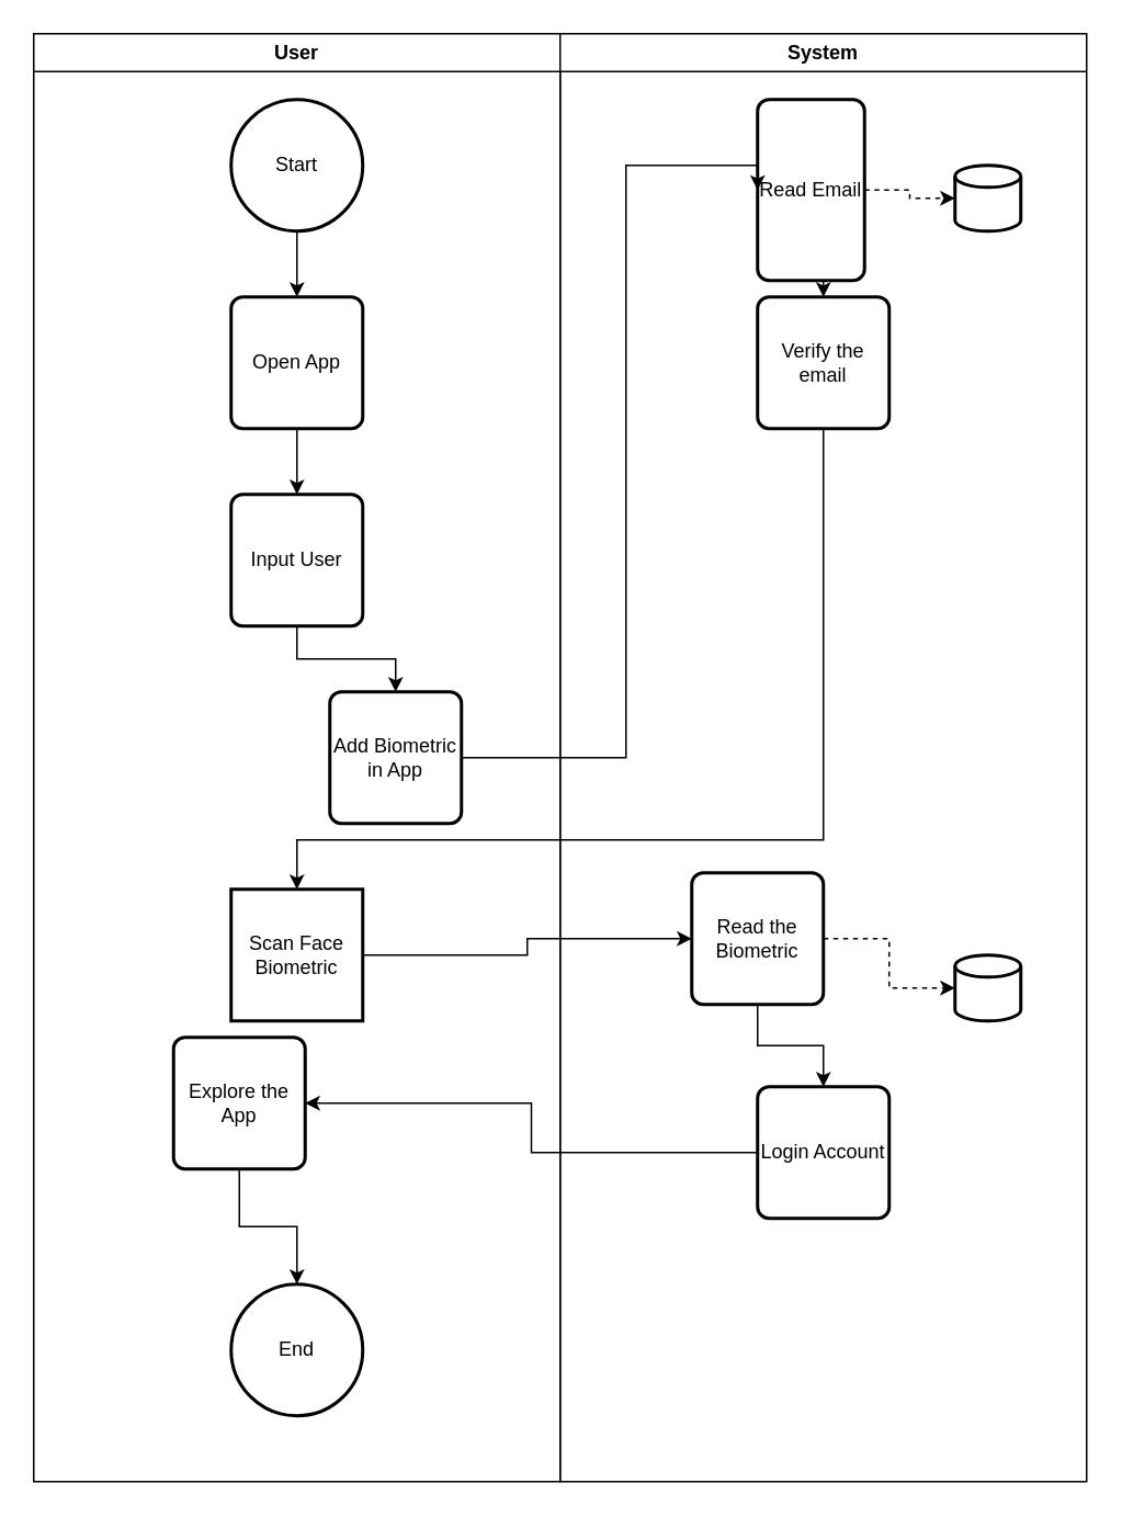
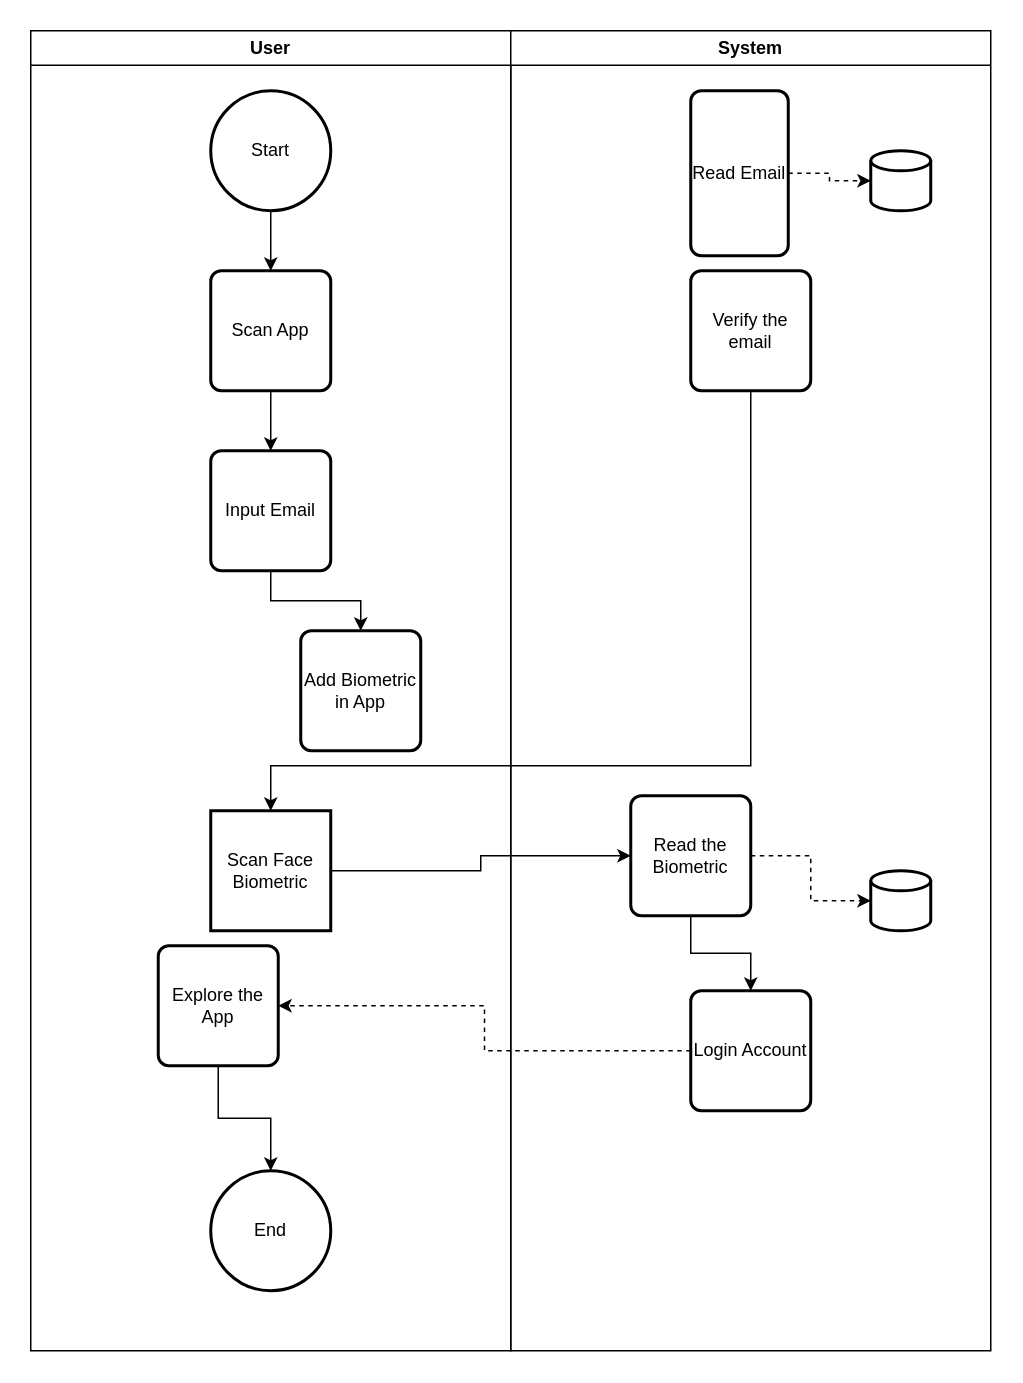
  <mxCell id="0" />
  <mxCell id="1" parent="0" />
  <mxCell id="2" value="User" style="swimlane;whiteSpace=wrap;html=1;" vertex="1" parent="1"><mxGeometry x="20" y="20" width="320" height="880" as="geometry"><mxRectangle x="80" y="80" width="150" height="30" as="alternateBounds" /></mxGeometry></mxCell>
  <mxCell id="3" value="Start" style="strokeWidth=2;html=1;shape=mxgraph.flowchart.start_2;whiteSpace=wrap;" vertex="1" parent="2"><mxGeometry x="120" y="40" width="80" height="80" as="geometry" /></mxCell>
- <mxCell id="4" value="Open App" style="rounded=1;whiteSpace=wrap;html=1;absoluteArcSize=1;arcSize=14;strokeWidth=2;" vertex="1" parent="2"><mxGeometry x="120" y="160" width="80" height="80" as="geometry" /></mxCell>
+ <mxCell id="4" value="Scan App" style="rounded=1;whiteSpace=wrap;html=1;absoluteArcSize=1;arcSize=14;strokeWidth=2;" vertex="1" parent="2"><mxGeometry x="120" y="160" width="80" height="80" as="geometry" /></mxCell>
  <mxCell id="5" style="edgeStyle=orthogonalEdgeStyle;rounded=0;orthogonalLoop=1;jettySize=auto;html=1;exitX=0.5;exitY=1;exitDx=0;exitDy=0;exitPerimeter=0;entryX=0.5;entryY=0;entryDx=0;entryDy=0;" edge="1" parent="2" source="3" target="4"><mxGeometry relative="1" as="geometry" /></mxCell>
- <mxCell id="6" value="Input User" style="rounded=1;whiteSpace=wrap;html=1;absoluteArcSize=1;arcSize=14;strokeWidth=2;" vertex="1" parent="2"><mxGeometry x="120" y="280" width="80" height="80" as="geometry" /></mxCell>
+ <mxCell id="6" value="Input Email" style="rounded=1;whiteSpace=wrap;html=1;absoluteArcSize=1;arcSize=14;strokeWidth=2;" vertex="1" parent="2"><mxGeometry x="120" y="280" width="80" height="80" as="geometry" /></mxCell>
  <mxCell id="7" style="edgeStyle=orthogonalEdgeStyle;rounded=0;orthogonalLoop=1;jettySize=auto;html=1;exitX=0.5;exitY=1;exitDx=0;exitDy=0;entryX=0.5;entryY=0;entryDx=0;entryDy=0;" edge="1" parent="2" source="4" target="6"><mxGeometry relative="1" as="geometry" /></mxCell>
  <mxCell id="8" value="Add Biometric in App" style="rounded=1;whiteSpace=wrap;html=1;absoluteArcSize=1;arcSize=14;strokeWidth=2;" vertex="1" parent="2"><mxGeometry x="180" y="400" width="80" height="80" as="geometry" /></mxCell>
  <mxCell id="9" style="edgeStyle=orthogonalEdgeStyle;rounded=0;orthogonalLoop=1;jettySize=auto;html=1;exitX=0.5;exitY=1;exitDx=0;exitDy=0;entryX=0.5;entryY=0;entryDx=0;entryDy=0;" edge="1" parent="2" source="6" target="8"><mxGeometry relative="1" as="geometry" /></mxCell>
  <mxCell id="10" value="Scan Face Biometric" style="whiteSpace=wrap;html=1;absoluteArcSize=1;arcSize=14;strokeWidth=2;rounded=0;" vertex="1" parent="2"><mxGeometry x="120" y="520" width="80" height="80" as="geometry" /></mxCell>
  <mxCell id="11" style="edgeStyle=orthogonalEdgeStyle;rounded=0;orthogonalLoop=1;jettySize=auto;html=1;exitX=0.5;exitY=1;exitDx=0;exitDy=0;entryX=0.5;entryY=0;entryDx=0;entryDy=0;entryPerimeter=0;" edge="1" parent="2" source="12" target="13"><mxGeometry relative="1" as="geometry" /></mxCell>
  <mxCell id="12" value="Explore the App" style="rounded=1;whiteSpace=wrap;html=1;absoluteArcSize=1;arcSize=14;strokeWidth=2;" vertex="1" parent="2"><mxGeometry x="85" y="610" width="80" height="80" as="geometry" /></mxCell>
  <mxCell id="13" value="End" style="strokeWidth=2;html=1;shape=mxgraph.flowchart.start_2;whiteSpace=wrap;" vertex="1" parent="2"><mxGeometry x="120" y="760" width="80" height="80" as="geometry" /></mxCell>
  <mxCell id="14" value="System" style="swimlane;whiteSpace=wrap;html=1;startSize=23;" vertex="1" parent="1"><mxGeometry x="340" y="20" width="320" height="880" as="geometry"><mxRectangle x="80" y="80" width="150" height="30" as="alternateBounds" /></mxGeometry></mxCell>
  <mxCell id="15" style="edgeStyle=orthogonalEdgeStyle;rounded=0;orthogonalLoop=1;jettySize=auto;html=1;exitX=1;exitY=0.5;exitDx=0;exitDy=0;entryX=0;entryY=0.5;entryDx=0;entryDy=0;entryPerimeter=0;dashed=1;" edge="1" parent="14" source="17" target="18"><mxGeometry relative="1" as="geometry" /></mxCell>
- <mxCell id="16" style="edgeStyle=orthogonalEdgeStyle;rounded=0;orthogonalLoop=1;jettySize=auto;html=1;exitX=0.5;exitY=1;exitDx=0;exitDy=0;entryX=0.5;entryY=0;entryDx=0;entryDy=0;" edge="1" parent="14" source="17" target="19"><mxGeometry relative="1" as="geometry" /></mxCell>
  <mxCell id="17" value="Read Email" style="rounded=1;whiteSpace=wrap;html=1;absoluteArcSize=1;arcSize=14;strokeWidth=2;" vertex="1" parent="14"><mxGeometry x="120" y="40" width="65" height="110" as="geometry" /></mxCell>
  <mxCell id="18" value="" style="strokeWidth=2;html=1;shape=mxgraph.flowchart.database;whiteSpace=wrap;" vertex="1" parent="14"><mxGeometry x="240" y="80" width="40" height="40" as="geometry" /></mxCell>
  <mxCell id="19" value="Verify the email" style="rounded=1;whiteSpace=wrap;html=1;absoluteArcSize=1;arcSize=14;strokeWidth=2;" vertex="1" parent="14"><mxGeometry x="120" y="160" width="80" height="80" as="geometry" /></mxCell>
  <mxCell id="20" style="edgeStyle=orthogonalEdgeStyle;rounded=0;orthogonalLoop=1;jettySize=auto;html=1;exitX=1;exitY=0.5;exitDx=0;exitDy=0;entryX=0;entryY=0.5;entryDx=0;entryDy=0;entryPerimeter=0;dashed=1;" edge="1" parent="14" source="22" target="23"><mxGeometry relative="1" as="geometry" /></mxCell>
  <mxCell id="21" style="edgeStyle=orthogonalEdgeStyle;rounded=0;orthogonalLoop=1;jettySize=auto;html=1;exitX=0.5;exitY=1;exitDx=0;exitDy=0;entryX=0.5;entryY=0;entryDx=0;entryDy=0;" edge="1" parent="14" source="22" target="24"><mxGeometry relative="1" as="geometry" /></mxCell>
  <mxCell id="22" value="Read the Biometric" style="rounded=1;whiteSpace=wrap;html=1;absoluteArcSize=1;arcSize=14;strokeWidth=2;" vertex="1" parent="14"><mxGeometry x="80" y="510" width="80" height="80" as="geometry" /></mxCell>
  <mxCell id="23" value="" style="strokeWidth=2;html=1;shape=mxgraph.flowchart.database;whiteSpace=wrap;" vertex="1" parent="14"><mxGeometry x="240" y="560" width="40" height="40" as="geometry" /></mxCell>
  <mxCell id="24" value="Login Account" style="rounded=1;whiteSpace=wrap;html=1;absoluteArcSize=1;arcSize=14;strokeWidth=2;" vertex="1" parent="14"><mxGeometry x="120" y="640" width="80" height="80" as="geometry" /></mxCell>
- <mxCell id="25" style="edgeStyle=orthogonalEdgeStyle;rounded=0;orthogonalLoop=1;jettySize=auto;html=1;exitX=1;exitY=0.5;exitDx=0;exitDy=0;entryX=0;entryY=0.5;entryDx=0;entryDy=0;" edge="1" parent="1" source="8" target="17"><mxGeometry relative="1" as="geometry"><Array as="points"><mxPoint x="380" y="460" /><mxPoint x="380" y="100" /></Array></mxGeometry></mxCell>
  <mxCell id="26" style="edgeStyle=orthogonalEdgeStyle;rounded=0;orthogonalLoop=1;jettySize=auto;html=1;exitX=0.5;exitY=1;exitDx=0;exitDy=0;entryX=0.5;entryY=0;entryDx=0;entryDy=0;" edge="1" parent="1" source="19" target="10"><mxGeometry relative="1" as="geometry"><Array as="points"><mxPoint x="500" y="510" /><mxPoint x="180" y="510" /></Array></mxGeometry></mxCell>
  <mxCell id="27" style="edgeStyle=orthogonalEdgeStyle;rounded=0;orthogonalLoop=1;jettySize=auto;html=1;exitX=1;exitY=0.5;exitDx=0;exitDy=0;entryX=0;entryY=0.5;entryDx=0;entryDy=0;" edge="1" parent="1" source="10" target="22"><mxGeometry relative="1" as="geometry" /></mxCell>
- <mxCell id="28" style="edgeStyle=orthogonalEdgeStyle;rounded=0;orthogonalLoop=1;jettySize=auto;html=1;exitX=0;exitY=0.5;exitDx=0;exitDy=0;entryX=1;entryY=0.5;entryDx=0;entryDy=0;" edge="1" parent="1" source="24" target="12"><mxGeometry relative="1" as="geometry" /></mxCell>
+ <mxCell id="28" style="edgeStyle=orthogonalEdgeStyle;rounded=0;orthogonalLoop=1;jettySize=auto;html=1;exitX=0;exitY=0.5;exitDx=0;exitDy=0;entryX=1;entryY=0.5;entryDx=0;entryDy=0;dashed=1;" edge="1" parent="1" source="24" target="12"><mxGeometry relative="1" as="geometry" /></mxCell>
